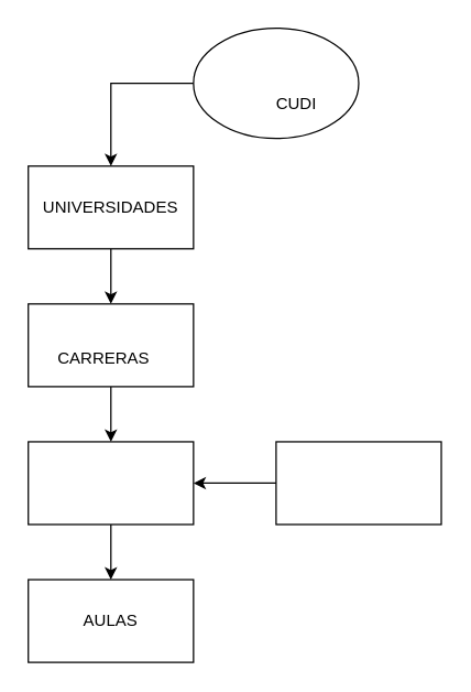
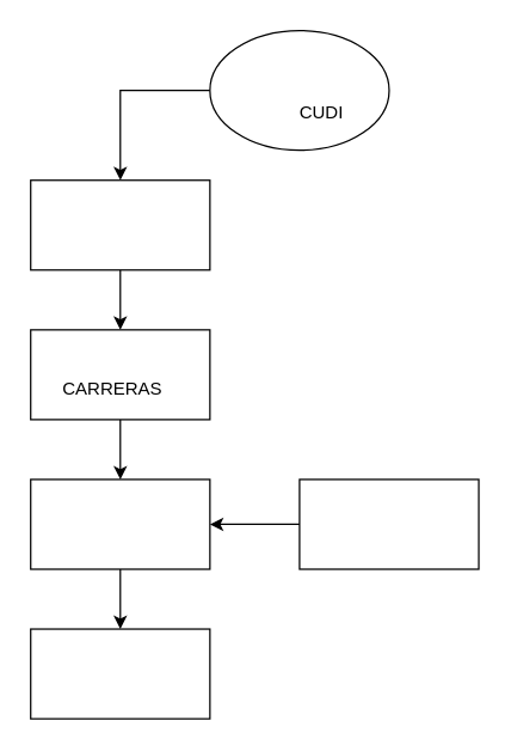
  <mxCell id="0" />
  <mxCell id="1" parent="0" />
  <mxCell id="2" style="edgeStyle=orthogonalEdgeStyle;rounded=0;orthogonalLoop=1;jettySize=auto;html=1;exitX=0.5;exitY=1;exitDx=0;exitDy=0;entryX=0.5;entryY=0;entryDx=0;entryDy=0;" edge="1" parent="1" source="3" target="9"><mxGeometry relative="1" as="geometry" /></mxCell>
  <mxCell id="3" value="" style="rounded=0;whiteSpace=wrap;html=1;" vertex="1" parent="1"><mxGeometry x="20" y="120" width="120" height="60" as="geometry" /></mxCell>
  <mxCell id="4" style="edgeStyle=orthogonalEdgeStyle;rounded=0;orthogonalLoop=1;jettySize=auto;html=1;exitX=0;exitY=0.5;exitDx=0;exitDy=0;entryX=0.5;entryY=0;entryDx=0;entryDy=0;" edge="1" parent="1" source="5" target="3"><mxGeometry relative="1" as="geometry" /></mxCell>
  <mxCell id="5" value="" style="ellipse;whiteSpace=wrap;html=1;" vertex="1" parent="1"><mxGeometry x="140" y="20" width="120" height="80" as="geometry" /></mxCell>
  <mxCell id="6" value="CUDI" style="text;html=1;align=center;verticalAlign=middle;whiteSpace=wrap;rounded=0;" vertex="1" parent="1"><mxGeometry x="185" y="60" width="60" height="30" as="geometry" /></mxCell>
- <mxCell id="7" value="UNIVERSIDADES" style="text;html=1;align=center;verticalAlign=middle;whiteSpace=wrap;rounded=0;" vertex="1" parent="1"><mxGeometry x="30" y="135" width="100" height="30" as="geometry" /></mxCell>
  <mxCell id="8" style="edgeStyle=orthogonalEdgeStyle;rounded=0;orthogonalLoop=1;jettySize=auto;html=1;exitX=0.5;exitY=1;exitDx=0;exitDy=0;entryX=0.5;entryY=0;entryDx=0;entryDy=0;" edge="1" parent="1" source="9" target="12"><mxGeometry relative="1" as="geometry" /></mxCell>
  <mxCell id="9" value="" style="rounded=0;whiteSpace=wrap;html=1;" vertex="1" parent="1"><mxGeometry x="20" y="220" width="120" height="60" as="geometry" /></mxCell>
  <mxCell id="10" value="CARRERAS" style="text;html=1;align=center;verticalAlign=middle;whiteSpace=wrap;rounded=0;" vertex="1" parent="1"><mxGeometry x="25" y="245" width="100" height="30" as="geometry" /></mxCell>
  <mxCell id="11" style="edgeStyle=orthogonalEdgeStyle;rounded=0;orthogonalLoop=1;jettySize=auto;html=1;exitX=0.5;exitY=1;exitDx=0;exitDy=0;entryX=0.5;entryY=0;entryDx=0;entryDy=0;" edge="1" parent="1" source="12" target="15"><mxGeometry relative="1" as="geometry" /></mxCell>
  <mxCell id="12" value="" style="rounded=0;whiteSpace=wrap;html=1;" vertex="1" parent="1"><mxGeometry x="20" y="320" width="120" height="60" as="geometry" /></mxCell>
  <mxCell id="13" style="edgeStyle=orthogonalEdgeStyle;rounded=0;orthogonalLoop=1;jettySize=auto;html=1;exitX=0;exitY=0.5;exitDx=0;exitDy=0;entryX=1;entryY=0.5;entryDx=0;entryDy=0;" edge="1" parent="1" source="14" target="12"><mxGeometry relative="1" as="geometry"><Array as="points"><mxPoint x="220" y="350" /><mxPoint x="220" y="350" /></Array></mxGeometry></mxCell>
  <mxCell id="14" value="" style="rounded=0;whiteSpace=wrap;html=1;" vertex="1" parent="1"><mxGeometry x="200" y="320" width="120" height="60" as="geometry" /></mxCell>
  <mxCell id="15" value="" style="rounded=0;whiteSpace=wrap;html=1;" vertex="1" parent="1"><mxGeometry x="20" y="420" width="120" height="60" as="geometry" /></mxCell>
- <mxCell id="16" value="AULAS" style="text;html=1;align=center;verticalAlign=middle;whiteSpace=wrap;rounded=0;" vertex="1" parent="1"><mxGeometry x="50" y="435" width="60" height="30" as="geometry" /></mxCell>
